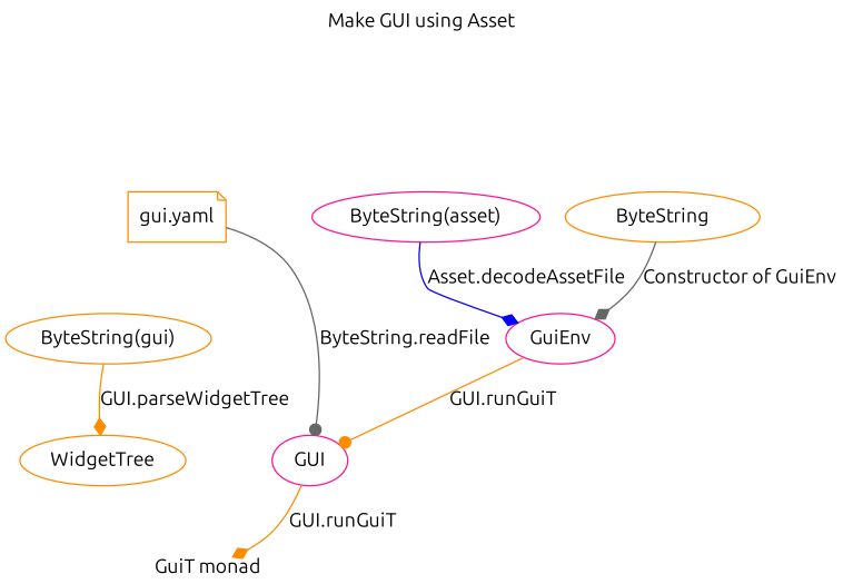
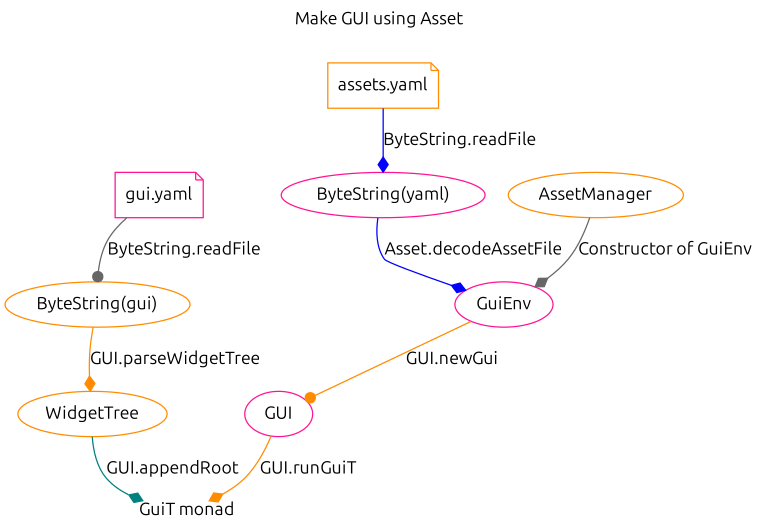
  digraph {
    fontname=Ubuntu
    label="Make GUI using Asset"
    labelloc=t
    node [color=darkorange fontname=Ubuntu]
    edge [arrowhead=diamond color=darkorange fontname=Ubuntu labelfloat=false]
-   "ByteString(asset)" [color=deeppink]
+   "assets.yaml" [shape=note]
+   "ByteString(asset)" [color=deeppink label="ByteString(yaml)"]
    GuiEnv [color=deeppink]
-   "gui.yaml" [shape=note]
+   "gui.yaml" [color=deeppink shape=note]
    "ByteString(gui)"
    WidgetTree
    "GuiT monad" [color=deeppink shape=plain]
-   AssetManager [label=ByteString]
+   AssetManager
    GUI [color=deeppink]
+   "assets.yaml" -> "ByteString(asset)" [color=blue label="ByteString.readFile"]
    "ByteString(asset)" -> GuiEnv [color=blue label="Asset.decodeAssetFile"]
-   GuiEnv -> GUI [arrowhead=dot label="GUI.runGuiT"]
-   "gui.yaml" -> GUI [arrowhead=dot color=gray40 label="ByteString.readFile"]
+   GuiEnv -> GUI [arrowhead=dot label="GUI.newGui"]
+   "gui.yaml" -> "ByteString(gui)" [arrowhead=dot color=gray40 label="ByteString.readFile"]
    "ByteString(gui)" -> WidgetTree [label="GUI.parseWidgetTree"]
+   WidgetTree -> "GuiT monad" [color=teal label="GUI.appendRoot"]
    AssetManager -> GuiEnv [color=gray40 label="Constructor of GuiEnv"]
    GUI -> "GuiT monad" [label="GUI.runGuiT"]
  }
